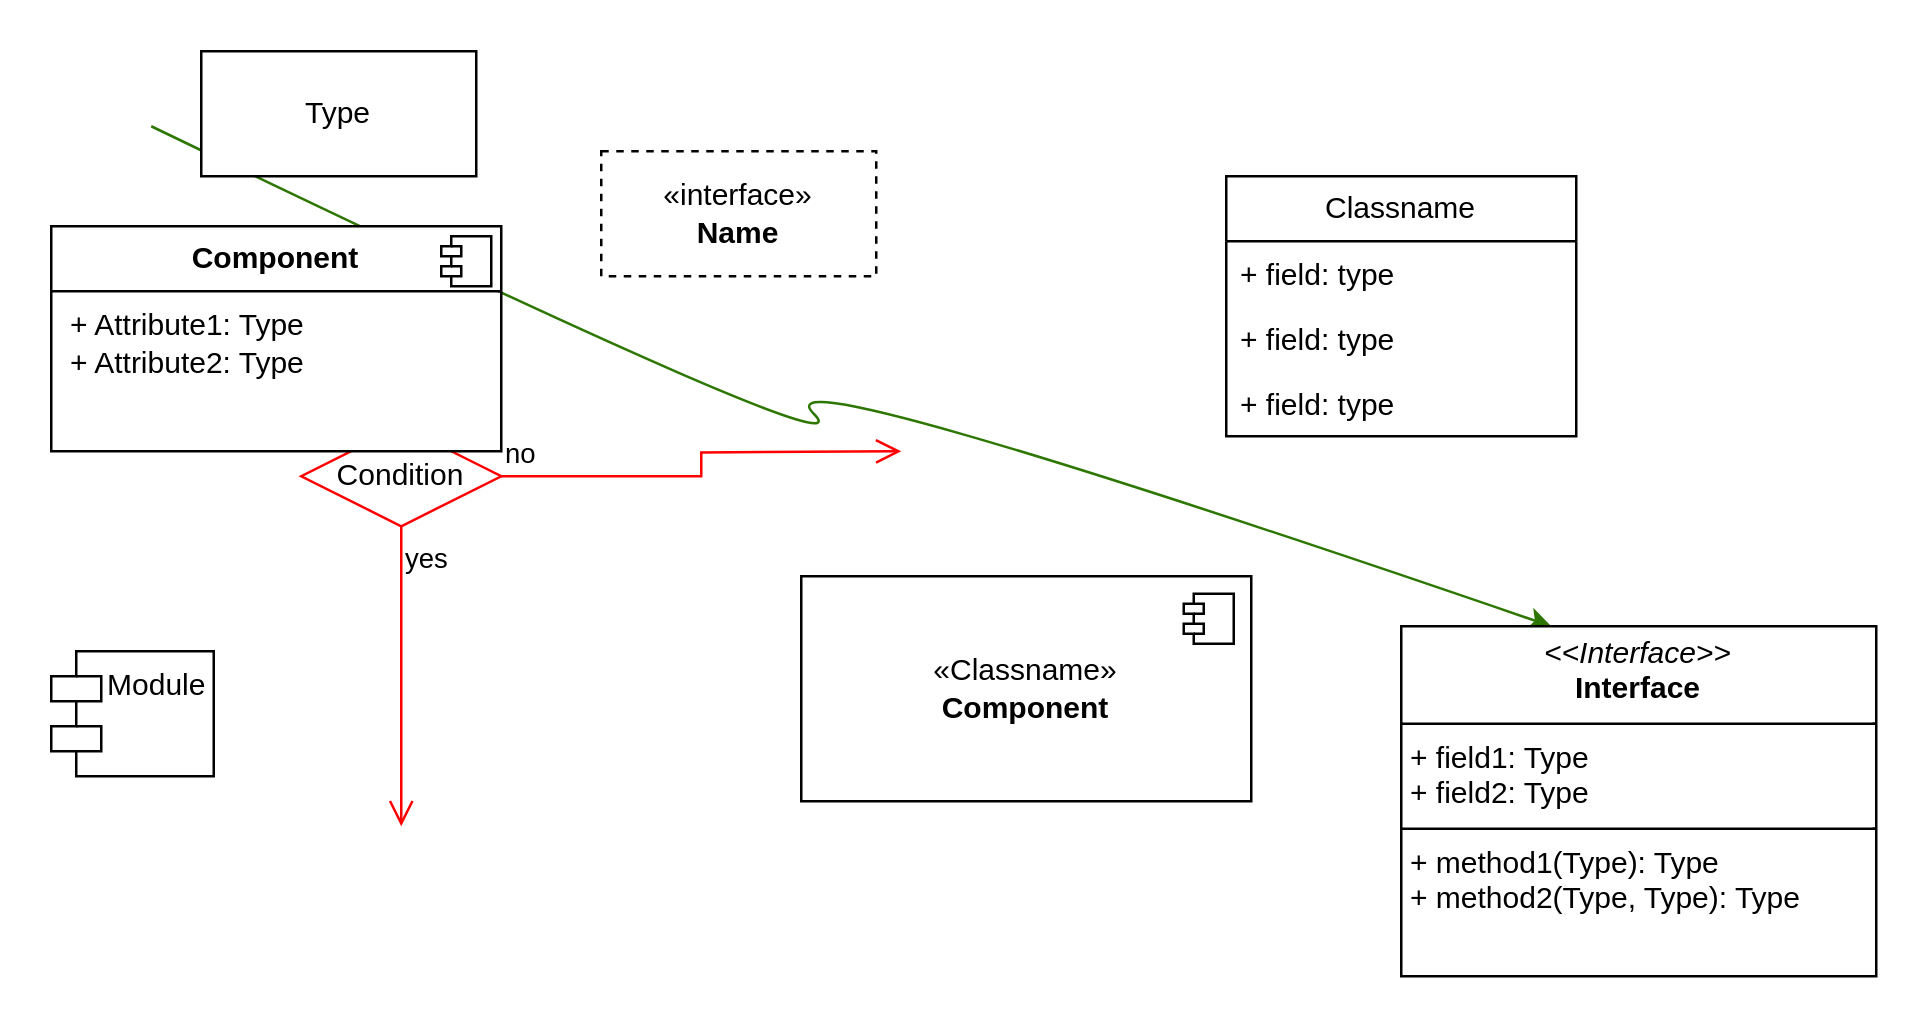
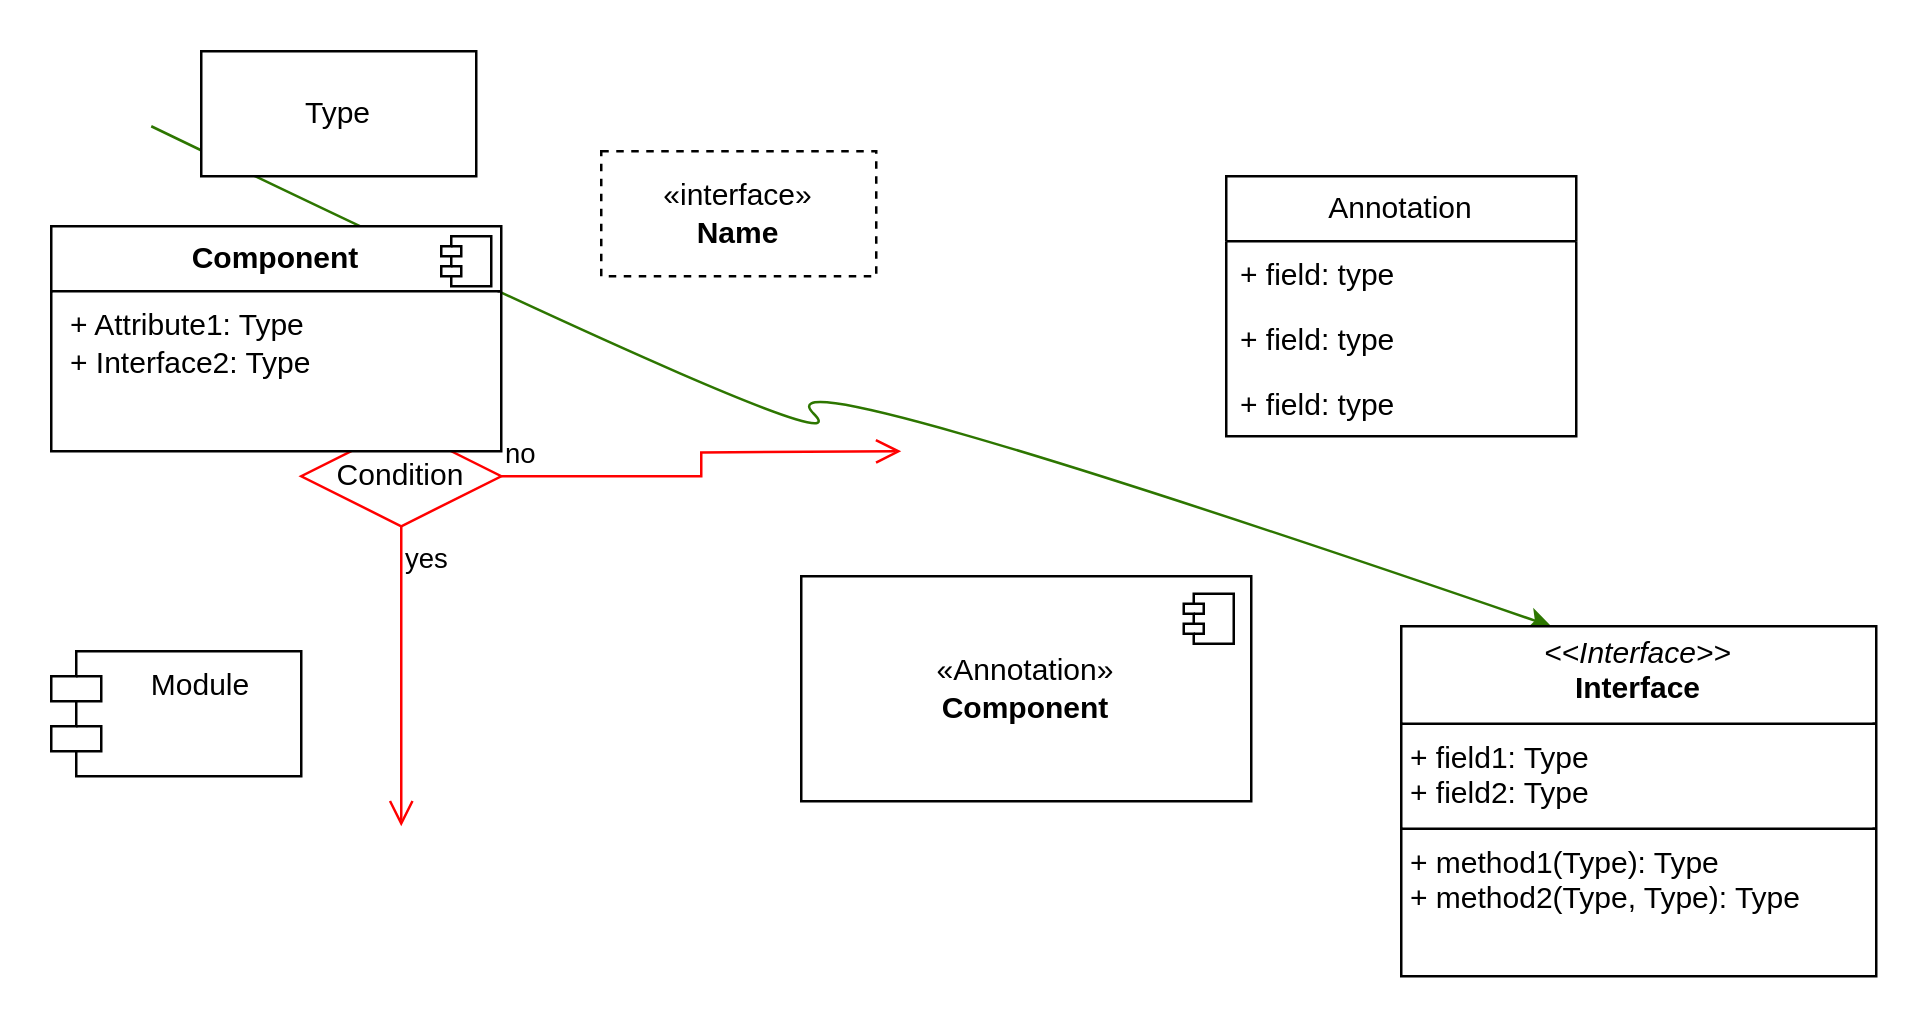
  <mxCell id="0" />
  <mxCell id="1" parent="0" />
  <mxCell id="2" value="" style="curved=1;endArrow=classic;html=1;rounded=0;fillColor=#60a917;strokeColor=#2D7600;" edge="1" parent="1"><mxGeometry width="50" height="50" relative="1" as="geometry"><mxPoint x="60" y="50" as="sourcePoint" /><mxPoint x="620" y="250" as="targetPoint" /><Array as="points"><mxPoint x="350" y="190" /><mxPoint x="300" y="140" /></Array></mxGeometry></mxCell>
  <mxCell id="3" value="Condition" style="rhombus;whiteSpace=wrap;html=1;fontColor=#000000;fillColor=#ffffff;strokeColor=#ff0000;" vertex="1" parent="1"><mxGeometry x="120" y="170" width="80" height="40" as="geometry" /></mxCell>
  <mxCell id="4" value="no" style="edgeStyle=orthogonalEdgeStyle;html=1;align=left;verticalAlign=bottom;endArrow=open;endSize=8;strokeColor=#ff0000;rounded=0;" edge="1" source="3" parent="1"><mxGeometry x="-1" relative="1" as="geometry"><mxPoint x="360" y="180" as="targetPoint" /></mxGeometry></mxCell>
  <mxCell id="5" value="yes" style="edgeStyle=orthogonalEdgeStyle;html=1;align=left;verticalAlign=top;endArrow=open;endSize=8;strokeColor=#ff0000;rounded=0;" edge="1" source="3" parent="1"><mxGeometry x="-1" relative="1" as="geometry"><mxPoint x="160" y="330" as="targetPoint" /></mxGeometry></mxCell>
- <mxCell id="6" value="Classname" style="swimlane;fontStyle=0;childLayout=stackLayout;horizontal=1;startSize=26;fillColor=none;horizontalStack=0;resizeParent=1;resizeParentMax=0;resizeLast=0;collapsible=1;marginBottom=0;whiteSpace=wrap;html=1;" vertex="1" parent="1"><mxGeometry x="490" y="70" width="140" height="104" as="geometry" /></mxCell>
+ <mxCell id="6" value="Annotation" style="swimlane;fontStyle=0;childLayout=stackLayout;horizontal=1;startSize=26;fillColor=none;horizontalStack=0;resizeParent=1;resizeParentMax=0;resizeLast=0;collapsible=1;marginBottom=0;whiteSpace=wrap;html=1;" vertex="1" parent="1"><mxGeometry x="490" y="70" width="140" height="104" as="geometry" /></mxCell>
  <mxCell id="7" value="+ field: type" style="text;strokeColor=none;fillColor=none;align=left;verticalAlign=top;spacingLeft=4;spacingRight=4;overflow=hidden;rotatable=0;points=[[0,0.5],[1,0.5]];portConstraint=eastwest;whiteSpace=wrap;html=1;" vertex="1" parent="6"><mxGeometry y="26" width="140" height="26" as="geometry" /></mxCell>
  <mxCell id="8" value="+ field: type" style="text;strokeColor=none;fillColor=none;align=left;verticalAlign=top;spacingLeft=4;spacingRight=4;overflow=hidden;rotatable=0;points=[[0,0.5],[1,0.5]];portConstraint=eastwest;whiteSpace=wrap;html=1;" vertex="1" parent="6"><mxGeometry y="52" width="140" height="26" as="geometry" /></mxCell>
  <mxCell id="9" value="+ field: type" style="text;strokeColor=none;fillColor=none;align=left;verticalAlign=top;spacingLeft=4;spacingRight=4;overflow=hidden;rotatable=0;points=[[0,0.5],[1,0.5]];portConstraint=eastwest;whiteSpace=wrap;html=1;" vertex="1" parent="6"><mxGeometry y="78" width="140" height="26" as="geometry" /></mxCell>
  <mxCell id="10" value="&amp;laquo;interface&amp;raquo;&lt;br&gt;&lt;b&gt;Name&lt;/b&gt;" style="html=1;whiteSpace=wrap;dashed=1;" vertex="1" parent="1"><mxGeometry x="240" y="60" width="110" height="50" as="geometry" /></mxCell>
  <mxCell id="11" value="Type" style="html=1;whiteSpace=wrap;" vertex="1" parent="1"><mxGeometry x="80" y="20" width="110" height="50" as="geometry" /></mxCell>
- <mxCell id="12" value="&amp;laquo;Classname&amp;raquo;&lt;br/&gt;&lt;b&gt;Component&lt;/b&gt;" style="html=1;dropTarget=0;whiteSpace=wrap;" vertex="1" parent="1"><mxGeometry x="320" y="230" width="180" height="90" as="geometry" /></mxCell>
+ <mxCell id="12" value="&amp;laquo;Annotation&amp;raquo;&lt;br/&gt;&lt;b&gt;Component&lt;/b&gt;" style="html=1;dropTarget=0;whiteSpace=wrap;" vertex="1" parent="1"><mxGeometry x="320" y="230" width="180" height="90" as="geometry" /></mxCell>
  <mxCell id="13" value="" style="shape=module;jettyWidth=8;jettyHeight=4;" vertex="1" parent="12"><mxGeometry x="1" width="20" height="20" relative="1" as="geometry"><mxPoint x="-27" y="7" as="offset" /></mxGeometry></mxCell>
- <mxCell id="14" value="Module" style="shape=module;align=left;spacingLeft=20;align=center;verticalAlign=top;whiteSpace=wrap;html=1;" vertex="1" parent="1"><mxGeometry x="20" y="260" width="65" height="50" as="geometry" /></mxCell>
- <mxCell id="15" value="&lt;p style=&quot;margin:0px;margin-top:6px;text-align:center;&quot;&gt;&lt;b&gt;Component&lt;/b&gt;&lt;/p&gt;&lt;hr size=&quot;1&quot; style=&quot;border-style:solid;&quot;/&gt;&lt;p style=&quot;margin:0px;margin-left:8px;&quot;&gt;+ Attribute1: Type&lt;br/&gt;+ Attribute2: Type&lt;/p&gt;" style="align=left;overflow=fill;html=1;dropTarget=0;whiteSpace=wrap;" vertex="1" parent="1"><mxGeometry x="20" y="90" width="180" height="90" as="geometry" /></mxCell>
+ <mxCell id="14" value="Module" style="shape=module;align=left;spacingLeft=20;align=center;verticalAlign=top;whiteSpace=wrap;html=1;" vertex="1" parent="1"><mxGeometry x="20" y="260" width="100" height="50" as="geometry" /></mxCell>
+ <mxCell id="15" value="&lt;p style=&quot;margin:0px;margin-top:6px;text-align:center;&quot;&gt;&lt;b&gt;Component&lt;/b&gt;&lt;/p&gt;&lt;hr size=&quot;1&quot; style=&quot;border-style:solid;&quot;/&gt;&lt;p style=&quot;margin:0px;margin-left:8px;&quot;&gt;+ Attribute1: Type&lt;br/&gt;+ Interface2: Type&lt;/p&gt;" style="align=left;overflow=fill;html=1;dropTarget=0;whiteSpace=wrap;" vertex="1" parent="1"><mxGeometry x="20" y="90" width="180" height="90" as="geometry" /></mxCell>
  <mxCell id="16" value="" style="shape=component;jettyWidth=8;jettyHeight=4;" vertex="1" parent="15"><mxGeometry x="1" width="20" height="20" relative="1" as="geometry"><mxPoint x="-24" y="4" as="offset" /></mxGeometry></mxCell>
  <mxCell id="17" value="&lt;p style=&quot;margin:0px;margin-top:4px;text-align:center;&quot;&gt;&lt;i&gt;&amp;lt;&amp;lt;Interface&amp;gt;&amp;gt;&lt;/i&gt;&lt;br/&gt;&lt;b&gt;Interface&lt;/b&gt;&lt;/p&gt;&lt;hr size=&quot;1&quot; style=&quot;border-style:solid;&quot;/&gt;&lt;p style=&quot;margin:0px;margin-left:4px;&quot;&gt;+ field1: Type&lt;br/&gt;+ field2: Type&lt;/p&gt;&lt;hr size=&quot;1&quot; style=&quot;border-style:solid;&quot;/&gt;&lt;p style=&quot;margin:0px;margin-left:4px;&quot;&gt;+ method1(Type): Type&lt;br/&gt;+ method2(Type, Type): Type&lt;/p&gt;" style="verticalAlign=top;align=left;overflow=fill;html=1;whiteSpace=wrap;" vertex="1" parent="1"><mxGeometry x="560" y="250" width="190" height="140" as="geometry" /></mxCell>
